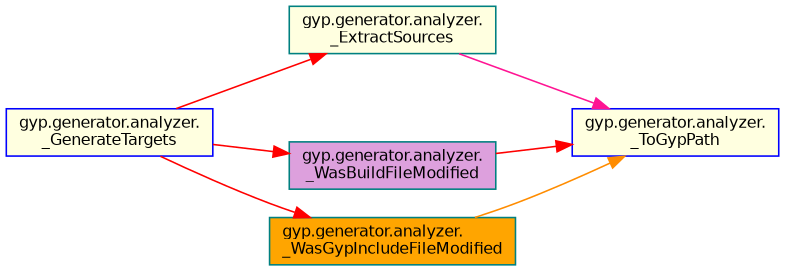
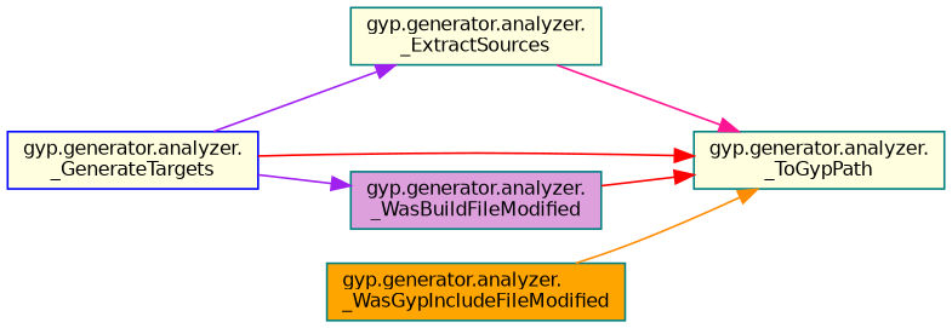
  digraph {
    rankdir=RL
    node [color=teal fillcolor=lightyellow fontname=Helvetica fontsize=10 shape=box style=filled]
    edge [color=red dir=back fontname=Helvetica fontsize=10 labelfontname=Helvetica labelfontsize=10 style=solid]
-   n1 [color=blue fontcolor=black height=0.2 label="gyp.generator.analyzer.\l_ToGypPath" width=0.4]
+   n1 [fontcolor=black height=0.2 label="gyp.generator.analyzer.\l_ToGypPath" width=0.4]
    n2 [height=0.2 label="gyp.generator.analyzer.\l_ExtractSources" width=0.4]
    n3 [color=blue height=0.2 label="gyp.generator.analyzer.\l_GenerateTargets" width=0.4]
    n4 [fillcolor=plum height=0.2 label="gyp.generator.analyzer.\l_WasBuildFileModified" width=0.4]
    n5 [fillcolor=orange height=0.2 label="gyp.generator.analyzer.\l_WasGypIncludeFileModified" width=0.4]
    n1 -> n2 [color=deeppink]
-   n5 -> n3
+   n1 -> n3
    n1 -> n4
    n1 -> n5 [color=darkorange]
-   n2 -> n3
-   n4 -> n3
+   n2 -> n3 [color=purple]
+   n4 -> n3 [color=purple]
  }
